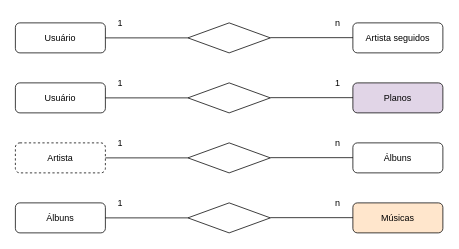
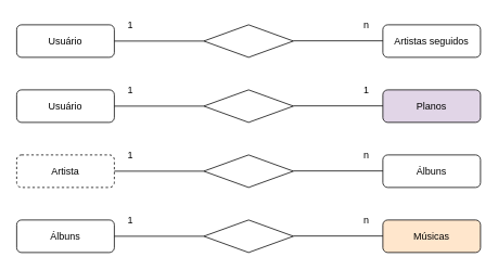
  <mxCell id="0" />
  <mxCell id="1" parent="0" />
  <mxCell id="2" value="Usuário" style="rounded=1;whiteSpace=wrap;html=1;" vertex="1" parent="1"><mxGeometry x="20" y="30" width="120" height="40" as="geometry" /></mxCell>
  <mxCell id="3" value="" style="rhombus;whiteSpace=wrap;html=1;" vertex="1" parent="1"><mxGeometry x="250" y="30" width="110" height="40" as="geometry" /></mxCell>
- <mxCell id="4" value="Artista seguidos" style="rounded=1;whiteSpace=wrap;html=1;" vertex="1" parent="1"><mxGeometry x="470" y="30" width="120" height="40" as="geometry" /></mxCell>
+ <mxCell id="4" value="Artistas seguidos" style="rounded=1;whiteSpace=wrap;html=1;" vertex="1" parent="1"><mxGeometry x="470" y="30" width="120" height="40" as="geometry" /></mxCell>
  <mxCell id="5" value="" style="endArrow=none;html=1;exitX=1;exitY=0.5;exitDx=0;exitDy=0;entryX=0;entryY=0.5;entryDx=0;entryDy=0;" edge="1" parent="1" source="2" target="3"><mxGeometry width="50" height="50" relative="1" as="geometry"><mxPoint x="360" y="250" as="sourcePoint" /><mxPoint x="410" y="200" as="targetPoint" /></mxGeometry></mxCell>
  <mxCell id="6" value="" style="endArrow=none;html=1;exitX=1;exitY=0.5;exitDx=0;exitDy=0;entryX=0;entryY=0.5;entryDx=0;entryDy=0;" edge="1" parent="1"><mxGeometry width="50" height="50" relative="1" as="geometry"><mxPoint x="360" y="49.71" as="sourcePoint" /><mxPoint x="470" y="49.71" as="targetPoint" /></mxGeometry></mxCell>
  <mxCell id="7" value="1" style="text;html=1;strokeColor=none;fillColor=none;align=center;verticalAlign=middle;whiteSpace=wrap;rounded=0;" vertex="1" parent="1"><mxGeometry x="140" y="20" width="40" height="20" as="geometry" /></mxCell>
  <mxCell id="8" value="n" style="text;html=1;strokeColor=none;fillColor=none;align=center;verticalAlign=middle;whiteSpace=wrap;rounded=0;" vertex="1" parent="1"><mxGeometry x="430" y="20" width="40" height="20" as="geometry" /></mxCell>
  <mxCell id="9" value="Usuário" style="rounded=1;whiteSpace=wrap;html=1;" vertex="1" parent="1"><mxGeometry x="20" y="110" width="120" height="40" as="geometry" /></mxCell>
  <mxCell id="10" value="" style="rhombus;whiteSpace=wrap;html=1;" vertex="1" parent="1"><mxGeometry x="250" y="110" width="110" height="40" as="geometry" /></mxCell>
  <mxCell id="11" value="Planos" style="rounded=1;whiteSpace=wrap;html=1;fillColor=#e1d5e7;" vertex="1" parent="1"><mxGeometry x="470" y="110" width="120" height="40" as="geometry" /></mxCell>
  <mxCell id="12" value="" style="endArrow=none;html=1;exitX=1;exitY=0.5;exitDx=0;exitDy=0;entryX=0;entryY=0.5;entryDx=0;entryDy=0;" edge="1" parent="1" source="9" target="10"><mxGeometry width="50" height="50" relative="1" as="geometry"><mxPoint x="360" y="330" as="sourcePoint" /><mxPoint x="410" y="280" as="targetPoint" /></mxGeometry></mxCell>
  <mxCell id="13" value="" style="endArrow=none;html=1;exitX=1;exitY=0.5;exitDx=0;exitDy=0;entryX=0;entryY=0.5;entryDx=0;entryDy=0;" edge="1" parent="1"><mxGeometry width="50" height="50" relative="1" as="geometry"><mxPoint x="360" y="129.71" as="sourcePoint" /><mxPoint x="470" y="129.71" as="targetPoint" /></mxGeometry></mxCell>
  <mxCell id="14" value="1" style="text;html=1;strokeColor=none;fillColor=none;align=center;verticalAlign=middle;whiteSpace=wrap;rounded=0;" vertex="1" parent="1"><mxGeometry x="140" y="100" width="40" height="20" as="geometry" /></mxCell>
  <mxCell id="15" value="1" style="text;html=1;strokeColor=none;fillColor=none;align=center;verticalAlign=middle;whiteSpace=wrap;rounded=0;" vertex="1" parent="1"><mxGeometry x="430" y="100" width="40" height="20" as="geometry" /></mxCell>
  <mxCell id="16" value="Artista" style="rounded=1;whiteSpace=wrap;html=1;dashed=1;" vertex="1" parent="1"><mxGeometry x="20" y="190" width="120" height="40" as="geometry" /></mxCell>
  <mxCell id="17" value="" style="rhombus;whiteSpace=wrap;html=1;" vertex="1" parent="1"><mxGeometry x="250" y="190" width="110" height="40" as="geometry" /></mxCell>
  <mxCell id="18" value="Álbuns" style="rounded=1;whiteSpace=wrap;html=1;" vertex="1" parent="1"><mxGeometry x="470" y="190" width="120" height="40" as="geometry" /></mxCell>
  <mxCell id="19" value="" style="endArrow=none;html=1;exitX=1;exitY=0.5;exitDx=0;exitDy=0;entryX=0;entryY=0.5;entryDx=0;entryDy=0;" edge="1" parent="1" source="16" target="17"><mxGeometry width="50" height="50" relative="1" as="geometry"><mxPoint x="360" y="410" as="sourcePoint" /><mxPoint x="410" y="360" as="targetPoint" /></mxGeometry></mxCell>
  <mxCell id="20" value="" style="endArrow=none;html=1;exitX=1;exitY=0.5;exitDx=0;exitDy=0;entryX=0;entryY=0.5;entryDx=0;entryDy=0;" edge="1" parent="1"><mxGeometry width="50" height="50" relative="1" as="geometry"><mxPoint x="360" y="209.71" as="sourcePoint" /><mxPoint x="470" y="209.71" as="targetPoint" /></mxGeometry></mxCell>
  <mxCell id="21" value="1" style="text;html=1;strokeColor=none;fillColor=none;align=center;verticalAlign=middle;whiteSpace=wrap;rounded=0;" vertex="1" parent="1"><mxGeometry x="140" y="180" width="40" height="20" as="geometry" /></mxCell>
  <mxCell id="22" value="n" style="text;html=1;strokeColor=none;fillColor=none;align=center;verticalAlign=middle;whiteSpace=wrap;rounded=0;" vertex="1" parent="1"><mxGeometry x="430" y="180" width="40" height="20" as="geometry" /></mxCell>
  <mxCell id="23" value="Álbuns" style="rounded=1;whiteSpace=wrap;html=1;" vertex="1" parent="1"><mxGeometry x="20" y="270" width="120" height="40" as="geometry" /></mxCell>
  <mxCell id="24" value="" style="rhombus;whiteSpace=wrap;html=1;" vertex="1" parent="1"><mxGeometry x="250" y="270" width="110" height="40" as="geometry" /></mxCell>
  <mxCell id="25" value="Músicas" style="rounded=1;whiteSpace=wrap;html=1;fillColor=#ffe6cc;" vertex="1" parent="1"><mxGeometry x="470" y="270" width="120" height="40" as="geometry" /></mxCell>
  <mxCell id="26" value="" style="endArrow=none;html=1;exitX=1;exitY=0.5;exitDx=0;exitDy=0;entryX=0;entryY=0.5;entryDx=0;entryDy=0;" edge="1" parent="1" source="23" target="24"><mxGeometry width="50" height="50" relative="1" as="geometry"><mxPoint x="360" y="490" as="sourcePoint" /><mxPoint x="410" y="440" as="targetPoint" /></mxGeometry></mxCell>
  <mxCell id="27" value="" style="endArrow=none;html=1;exitX=1;exitY=0.5;exitDx=0;exitDy=0;entryX=0;entryY=0.5;entryDx=0;entryDy=0;" edge="1" parent="1"><mxGeometry width="50" height="50" relative="1" as="geometry"><mxPoint x="360" y="289.71" as="sourcePoint" /><mxPoint x="470" y="289.71" as="targetPoint" /></mxGeometry></mxCell>
  <mxCell id="28" value="1" style="text;html=1;strokeColor=none;fillColor=none;align=center;verticalAlign=middle;whiteSpace=wrap;rounded=0;" vertex="1" parent="1"><mxGeometry x="140" y="260" width="40" height="20" as="geometry" /></mxCell>
  <mxCell id="29" value="n" style="text;html=1;strokeColor=none;fillColor=none;align=center;verticalAlign=middle;whiteSpace=wrap;rounded=0;" vertex="1" parent="1"><mxGeometry x="430" y="260" width="40" height="20" as="geometry" /></mxCell>
